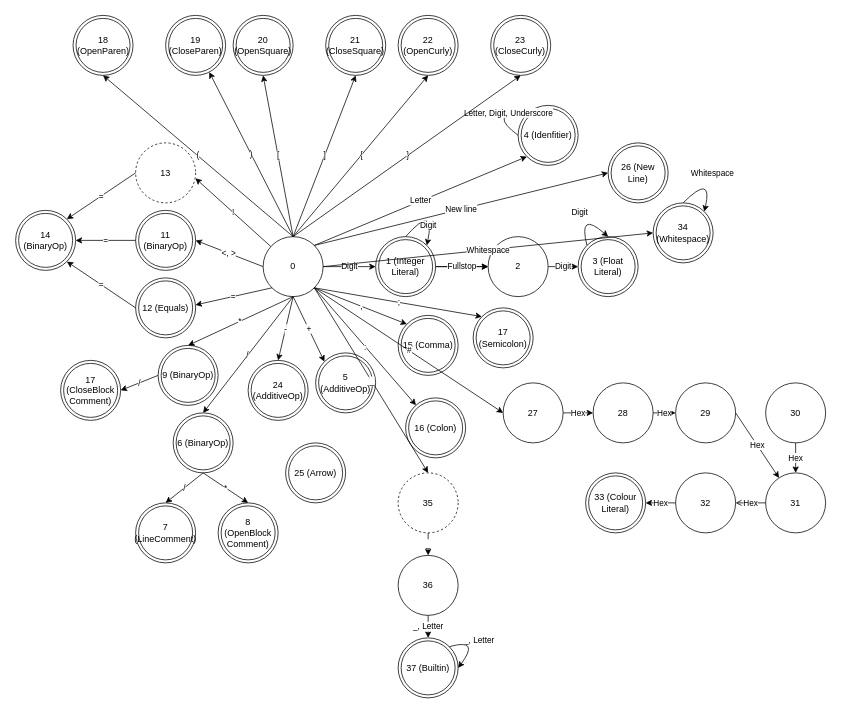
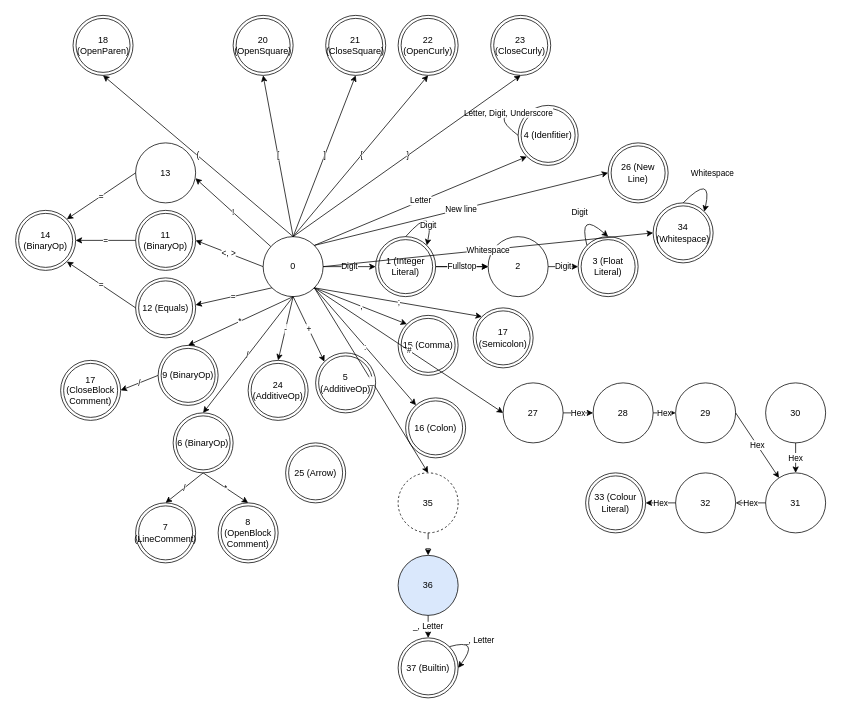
  <mxCell id="0" />
  <mxCell id="1" parent="0" />
  <mxCell id="2" value="0" style="ellipse;whiteSpace=wrap;html=1;aspect=fixed;" parent="1" vertex="1"><mxGeometry x="350" y="315" width="80" height="80" as="geometry" /></mxCell>
  <mxCell id="3" value="4 (Idenfitier)" style="ellipse;shape=doubleEllipse;whiteSpace=wrap;html=1;aspect=fixed;" parent="1" vertex="1"><mxGeometry x="690" y="140" width="80" height="80" as="geometry" /></mxCell>
  <mxCell id="4" value="Letter" style="endArrow=classic;html=1;rounded=0;exitX=1;exitY=0;exitDx=0;exitDy=0;entryX=0;entryY=1;entryDx=0;entryDy=0;" parent="1" source="2" target="3" edge="1"><mxGeometry width="50" height="50" relative="1" as="geometry"><mxPoint x="380.004" y="286.716" as="sourcePoint" /><mxPoint x="473.44" y="290" as="targetPoint" /></mxGeometry></mxCell>
  <mxCell id="5" value="Letter, Digit, Underscore" style="curved=1;endArrow=classic;html=1;rounded=0;exitX=0;exitY=0.5;exitDx=0;exitDy=0;entryX=0;entryY=0;entryDx=0;entryDy=0;" parent="1" source="3" target="3" edge="1"><mxGeometry x="0.506" y="1" width="50" height="50" relative="1" as="geometry"><mxPoint x="403.44" y="240" as="sourcePoint" /><mxPoint x="453.44" y="190" as="targetPoint" /><Array as="points"><mxPoint x="650" y="150" /></Array><mxPoint as="offset" /></mxGeometry></mxCell>
  <mxCell id="6" value="" style="edgeStyle=orthogonalEdgeStyle;rounded=0;orthogonalLoop=1;jettySize=auto;html=1;" parent="1" source="7" target="10" edge="1"><mxGeometry relative="1" as="geometry" /></mxCell>
  <mxCell id="7" value="1 (Integer Literal)" style="ellipse;shape=doubleEllipse;whiteSpace=wrap;html=1;aspect=fixed;" parent="1" vertex="1"><mxGeometry x="500" y="315" width="80" height="80" as="geometry" /></mxCell>
  <mxCell id="8" value="Digit" style="endArrow=classic;html=1;rounded=0;exitX=1;exitY=0.5;exitDx=0;exitDy=0;entryX=0;entryY=0.5;entryDx=0;entryDy=0;" parent="1" source="2" target="7" edge="1"><mxGeometry width="50" height="50" relative="1" as="geometry"><mxPoint x="428" y="337" as="sourcePoint" /><mxPoint x="465" y="288" as="targetPoint" /></mxGeometry></mxCell>
  <mxCell id="9" value="Digit" style="curved=1;endArrow=classic;html=1;rounded=0;exitX=0.5;exitY=0;exitDx=0;exitDy=0;entryX=1;entryY=0;entryDx=0;entryDy=0;elbow=vertical;" parent="1" source="7" target="7" edge="1"><mxGeometry x="0.551" y="-4" width="50" height="50" relative="1" as="geometry"><mxPoint x="560" y="310" as="sourcePoint" /><mxPoint x="610" y="260" as="targetPoint" /><Array as="points"><mxPoint x="580" y="270" /></Array><mxPoint as="offset" /></mxGeometry></mxCell>
  <mxCell id="10" value="2" style="ellipse;whiteSpace=wrap;html=1;aspect=fixed;" parent="1" vertex="1"><mxGeometry x="650" y="315" width="80" height="80" as="geometry" /></mxCell>
  <mxCell id="11" value="3 (Float Literal)" style="ellipse;shape=doubleEllipse;whiteSpace=wrap;html=1;aspect=fixed;" parent="1" vertex="1"><mxGeometry x="770" y="315" width="80" height="80" as="geometry" /></mxCell>
  <mxCell id="12" value="Digit" style="curved=1;endArrow=classic;html=1;rounded=0;exitX=0;exitY=0;exitDx=0;exitDy=0;entryX=0.5;entryY=0;entryDx=0;entryDy=0;" parent="1" source="11" target="11" edge="1"><mxGeometry width="50" height="50" relative="1" as="geometry"><mxPoint x="550" y="325" as="sourcePoint" /><mxPoint x="578" y="337" as="targetPoint" /><Array as="points"><mxPoint x="770" y="280" /></Array></mxGeometry></mxCell>
  <mxCell id="13" value="Fullstop" style="endArrow=classic;html=1;rounded=0;entryX=0;entryY=0.5;entryDx=0;entryDy=0;" parent="1" target="10" edge="1"><mxGeometry width="50" height="50" relative="1" as="geometry"><mxPoint x="580" y="355" as="sourcePoint" /><mxPoint x="650" y="354.66" as="targetPoint" /></mxGeometry></mxCell>
  <mxCell id="14" value="Digit" style="endArrow=classic;html=1;rounded=0;exitX=1;exitY=0.5;exitDx=0;exitDy=0;entryX=0;entryY=0.5;entryDx=0;entryDy=0;" parent="1" source="10" target="11" edge="1"><mxGeometry width="50" height="50" relative="1" as="geometry"><mxPoint x="440" y="365" as="sourcePoint" /><mxPoint x="510" y="365" as="targetPoint" /></mxGeometry></mxCell>
  <mxCell id="15" value="5 (AdditiveOp)" style="ellipse;shape=doubleEllipse;whiteSpace=wrap;html=1;aspect=fixed;" parent="1" vertex="1"><mxGeometry x="420" y="470" width="80" height="80" as="geometry" /></mxCell>
  <mxCell id="16" value="-" style="endArrow=classic;html=1;rounded=0;exitX=0.5;exitY=1;exitDx=0;exitDy=0;entryX=0.5;entryY=0;entryDx=0;entryDy=0;" parent="1" source="2" target="55" edge="1"><mxGeometry x="0.003" width="50" height="50" relative="1" as="geometry"><mxPoint x="440" y="365" as="sourcePoint" /><mxPoint x="510" y="365" as="targetPoint" /><mxPoint as="offset" /></mxGeometry></mxCell>
  <mxCell id="17" value="6 (BinaryOp)" style="ellipse;shape=doubleEllipse;whiteSpace=wrap;html=1;aspect=fixed;" parent="1" vertex="1"><mxGeometry x="230" y="550" width="80" height="80" as="geometry" /></mxCell>
  <mxCell id="18" value="/" style="endArrow=classic;html=1;rounded=0;exitX=0.5;exitY=1;exitDx=0;exitDy=0;entryX=0.5;entryY=0;entryDx=0;entryDy=0;" parent="1" source="2" target="17" edge="1"><mxGeometry x="0.007" width="50" height="50" relative="1" as="geometry"><mxPoint x="400" y="405" as="sourcePoint" /><mxPoint x="465" y="472" as="targetPoint" /><mxPoint as="offset" /></mxGeometry></mxCell>
  <mxCell id="19" value="7 (LineComment)" style="ellipse;shape=doubleEllipse;whiteSpace=wrap;html=1;aspect=fixed;" parent="1" vertex="1"><mxGeometry x="180" y="670" width="80" height="80" as="geometry" /></mxCell>
  <mxCell id="20" value="/" style="endArrow=classic;html=1;rounded=0;exitX=0.5;exitY=1;exitDx=0;exitDy=0;entryX=0.5;entryY=0;entryDx=0;entryDy=0;" parent="1" source="17" target="19" edge="1"><mxGeometry x="0.003" width="50" height="50" relative="1" as="geometry"><mxPoint x="310" y="485" as="sourcePoint" /><mxPoint y="560" as="targetPoint" x="280" /><mxPoint as="offset" /></mxGeometry></mxCell>
  <mxCell id="21" value="9 (BinaryOp)" style="ellipse;shape=doubleEllipse;whiteSpace=wrap;html=1;aspect=fixed;" parent="1" vertex="1"><mxGeometry x="210" y="460" width="80" height="80" as="geometry" /></mxCell>
  <mxCell id="22" value="*" style="endArrow=classic;html=1;rounded=0;exitX=0.5;exitY=1;exitDx=0;exitDy=0;entryX=0.5;entryY=0;entryDx=0;entryDy=0;" parent="1" source="2" target="21" edge="1"><mxGeometry x="0.007" width="50" height="50" relative="1" as="geometry"><mxPoint x="400" y="405" as="sourcePoint" /><mxPoint x="370" y="480" as="targetPoint" /><mxPoint as="offset" /></mxGeometry></mxCell>
  <mxCell id="23" value="8 (OpenBlock&lt;div&gt;Comment)&lt;/div&gt;" style="ellipse;shape=doubleEllipse;whiteSpace=wrap;html=1;aspect=fixed;" parent="1" vertex="1"><mxGeometry x="290" y="670" width="80" height="80" as="geometry" /></mxCell>
  <mxCell id="24" value="*" style="endArrow=classic;html=1;rounded=0;exitX=0.5;exitY=1;exitDx=0;exitDy=0;entryX=0.5;entryY=0;entryDx=0;entryDy=0;" parent="1" source="17" target="23" edge="1"><mxGeometry x="0.003" width="50" height="50" relative="1" as="geometry"><mxPoint y="640" as="sourcePoint" x="280" /><mxPoint y="680" as="targetPoint" x="280" /><mxPoint as="offset" /></mxGeometry></mxCell>
  <mxCell id="25" value="17 (CloseBlock&lt;div&gt;Comment)&lt;/div&gt;" style="ellipse;shape=doubleEllipse;whiteSpace=wrap;html=1;aspect=fixed;" parent="1" vertex="1"><mxGeometry x="80" y="480" width="80" height="80" as="geometry" /></mxCell>
  <mxCell id="26" value="/" style="endArrow=classic;html=1;rounded=0;exitX=0;exitY=0.5;exitDx=0;exitDy=0;entryX=1;entryY=0.5;entryDx=0;entryDy=0;" parent="1" source="21" target="25" edge="1"><mxGeometry x="0.003" width="50" height="50" relative="1" as="geometry"><mxPoint x="370" y="560" as="sourcePoint" /><mxPoint x="320" y="600" as="targetPoint" /><mxPoint as="offset" /></mxGeometry></mxCell>
  <mxCell id="27" value="11 (BinaryOp)" style="ellipse;shape=doubleEllipse;whiteSpace=wrap;html=1;aspect=fixed;" parent="1" vertex="1"><mxGeometry x="180" y="280" width="80" height="80" as="geometry" /></mxCell>
  <mxCell id="28" value="&amp;lt;, &amp;gt;" style="endArrow=classic;html=1;rounded=0;exitX=0;exitY=0.5;exitDx=0;exitDy=0;entryX=1;entryY=0.5;entryDx=0;entryDy=0;" parent="1" source="2" target="27" edge="1"><mxGeometry x="0.007" width="50" height="50" relative="1" as="geometry"><mxPoint x="390" y="310" as="sourcePoint" /><mxPoint x="250" y="375" as="targetPoint" /><mxPoint as="offset" /></mxGeometry></mxCell>
  <mxCell id="29" value="14 (BinaryOp)" style="ellipse;shape=doubleEllipse;whiteSpace=wrap;html=1;aspect=fixed;" parent="1" vertex="1"><mxGeometry x="20" y="280" width="80" height="80" as="geometry" /></mxCell>
  <mxCell id="30" value="=" style="endArrow=classic;html=1;rounded=0;exitX=0;exitY=0.5;exitDx=0;exitDy=0;entryX=1;entryY=0.5;entryDx=0;entryDy=0;" parent="1" source="27" target="29" edge="1"><mxGeometry x="0.007" width="50" height="50" relative="1" as="geometry"><mxPoint x="360" y="365" as="sourcePoint" /><mxPoint x="270" y="330" as="targetPoint" /><mxPoint as="offset" /></mxGeometry></mxCell>
  <mxCell id="31" value="12 (Equals)" style="ellipse;shape=doubleEllipse;whiteSpace=wrap;html=1;aspect=fixed;" parent="1" vertex="1"><mxGeometry x="180" y="370" width="80" height="80" as="geometry" /></mxCell>
  <mxCell id="32" value="=" style="endArrow=classic;html=1;rounded=0;exitX=0;exitY=1;exitDx=0;exitDy=0;entryX=0.998;entryY=0.451;entryDx=0;entryDy=0;entryPerimeter=0;" parent="1" source="2" target="31" edge="1"><mxGeometry x="0.007" width="50" height="50" relative="1" as="geometry"><mxPoint x="360" y="365" as="sourcePoint" /><mxPoint x="270" y="330" as="targetPoint" /><mxPoint as="offset" /></mxGeometry></mxCell>
  <mxCell id="33" value="=" style="endArrow=classic;html=1;rounded=0;exitX=0;exitY=0.5;exitDx=0;exitDy=0;entryX=1;entryY=1;entryDx=0;entryDy=0;" parent="1" source="31" target="29" edge="1"><mxGeometry x="0.007" width="50" height="50" relative="1" as="geometry"><mxPoint x="372" y="393" as="sourcePoint" /><mxPoint x="270" y="416" as="targetPoint" /><mxPoint as="offset" /></mxGeometry></mxCell>
- <mxCell id="34" value="13" style="ellipse;whiteSpace=wrap;html=1;aspect=fixed;dashed=1;" parent="1" vertex="1"><mxGeometry x="180" y="190" width="80" height="80" as="geometry" /></mxCell>
+ <mxCell id="34" value="13" style="ellipse;whiteSpace=wrap;html=1;aspect=fixed;" parent="1" vertex="1"><mxGeometry x="180" y="190" width="80" height="80" as="geometry" /></mxCell>
  <mxCell id="35" value="!" style="endArrow=classic;html=1;rounded=0;entryX=0.996;entryY=0.59;entryDx=0;entryDy=0;entryPerimeter=0;" parent="1" source="2" target="34" edge="1"><mxGeometry x="0.007" width="50" height="50" relative="1" as="geometry"><mxPoint x="360" y="365" as="sourcePoint" /><mxPoint x="270" y="330" as="targetPoint" /><mxPoint as="offset" /></mxGeometry></mxCell>
  <mxCell id="36" value="=" style="endArrow=classic;html=1;rounded=0;exitX=0;exitY=0.5;exitDx=0;exitDy=0;entryX=1;entryY=0;entryDx=0;entryDy=0;" parent="1" source="34" target="29" edge="1"><mxGeometry x="0.007" width="50" height="50" relative="1" as="geometry"><mxPoint x="190" y="330" as="sourcePoint" /><mxPoint x="110" y="330" as="targetPoint" /><mxPoint as="offset" /></mxGeometry></mxCell>
  <mxCell id="37" value="15 (Comma)" style="ellipse;shape=doubleEllipse;whiteSpace=wrap;html=1;aspect=fixed;" parent="1" vertex="1"><mxGeometry x="530" y="420" width="80" height="80" as="geometry" /></mxCell>
  <mxCell id="38" value="," style="endArrow=classic;html=1;rounded=0;exitX=1;exitY=1;exitDx=0;exitDy=0;entryX=0;entryY=0;entryDx=0;entryDy=0;" parent="1" source="2" target="37" edge="1"><mxGeometry x="0.006" width="50" height="50" relative="1" as="geometry"><mxPoint x="400" y="405" as="sourcePoint" /><mxPoint x="452" y="482" as="targetPoint" /><mxPoint as="offset" /></mxGeometry></mxCell>
  <mxCell id="39" value="16 (Colon)" style="ellipse;shape=doubleEllipse;whiteSpace=wrap;html=1;aspect=fixed;" parent="1" vertex="1"><mxGeometry x="540" y="530" width="80" height="80" as="geometry" /></mxCell>
  <mxCell id="40" value="17 (Semicolon)" style="ellipse;shape=doubleEllipse;whiteSpace=wrap;html=1;aspect=fixed;" parent="1" vertex="1"><mxGeometry x="630" y="410" width="80" height="80" as="geometry" /></mxCell>
  <mxCell id="41" value=":" style="endArrow=classic;html=1;rounded=0;exitX=1;exitY=1;exitDx=0;exitDy=0;" parent="1" source="2" target="39" edge="1"><mxGeometry x="0.006" width="50" height="50" relative="1" as="geometry"><mxPoint x="428" y="393" as="sourcePoint" /><mxPoint x="552" y="442" as="targetPoint" /><mxPoint as="offset" /></mxGeometry></mxCell>
  <mxCell id="42" value=";" style="endArrow=classic;html=1;rounded=0;exitX=1;exitY=1;exitDx=0;exitDy=0;entryX=0;entryY=0;entryDx=0;entryDy=0;" parent="1" source="2" target="40" edge="1"><mxGeometry x="0.006" width="50" height="50" relative="1" as="geometry"><mxPoint x="428" y="393" as="sourcePoint" /><mxPoint x="640" y="420" as="targetPoint" /><mxPoint as="offset" /></mxGeometry></mxCell>
  <mxCell id="43" value="18 (OpenParen)" style="ellipse;shape=doubleEllipse;whiteSpace=wrap;html=1;aspect=fixed;" parent="1" vertex="1"><mxGeometry x="96.56" y="20" width="80" height="80" as="geometry" /></mxCell>
- <mxCell id="44" value="19 (CloseParen)" style="ellipse;shape=doubleEllipse;whiteSpace=wrap;html=1;aspect=fixed;" parent="1" vertex="1"><mxGeometry x="220" y="20" width="80" height="80" as="geometry" /></mxCell>
  <mxCell id="45" value="(" style="endArrow=classic;html=1;rounded=0;entryX=0.5;entryY=1;entryDx=0;entryDy=0;exitX=0.5;exitY=0;exitDx=0;exitDy=0;" parent="1" source="2" target="43" edge="1"><mxGeometry x="0.007" width="50" height="50" relative="1" as="geometry"><mxPoint x="370" y="338" as="sourcePoint" /><mxPoint x="270" y="247" as="targetPoint" /><mxPoint as="offset" /></mxGeometry></mxCell>
- <mxCell id="46" value=")" style="endArrow=classic;html=1;rounded=0;exitX=0.5;exitY=0;exitDx=0;exitDy=0;" parent="1" source="2" target="44" edge="1"><mxGeometry x="0.007" width="50" height="50" relative="1" as="geometry"><mxPoint x="400" y="325" as="sourcePoint" /><mxPoint x="270" y="70" as="targetPoint" /><mxPoint as="offset" /></mxGeometry></mxCell>
  <mxCell id="47" value="20 (OpenSquare)" style="ellipse;shape=doubleEllipse;whiteSpace=wrap;html=1;aspect=fixed;" parent="1" vertex="1"><mxGeometry x="310" y="20" width="80" height="80" as="geometry" /></mxCell>
  <mxCell id="48" value="21 (CloseSquare)" style="ellipse;shape=doubleEllipse;whiteSpace=wrap;html=1;aspect=fixed;" parent="1" vertex="1"><mxGeometry x="433.44" y="20" width="80" height="80" as="geometry" /></mxCell>
  <mxCell id="49" value="22 (OpenCurly)" style="ellipse;shape=doubleEllipse;whiteSpace=wrap;html=1;aspect=fixed;" parent="1" vertex="1"><mxGeometry x="530" y="20" width="80" height="80" as="geometry" /></mxCell>
  <mxCell id="50" value="23 (CloseCurly)" style="ellipse;shape=doubleEllipse;whiteSpace=wrap;html=1;aspect=fixed;" parent="1" vertex="1"><mxGeometry x="653.44" y="20" width="80" height="80" as="geometry" /></mxCell>
  <mxCell id="51" value="[" style="endArrow=classic;html=1;rounded=0;exitX=0.5;exitY=0;exitDx=0;exitDy=0;entryX=0.5;entryY=1;entryDx=0;entryDy=0;" parent="1" source="2" target="47" edge="1"><mxGeometry x="0.007" width="50" height="50" relative="1" as="geometry"><mxPoint x="400" y="325" as="sourcePoint" /><mxPoint x="288" y="106" as="targetPoint" /><mxPoint as="offset" /></mxGeometry></mxCell>
  <mxCell id="52" value="]" style="endArrow=classic;html=1;rounded=0;exitX=0.5;exitY=0;exitDx=0;exitDy=0;entryX=0.5;entryY=1;entryDx=0;entryDy=0;" parent="1" source="2" target="48" edge="1"><mxGeometry x="0.007" width="50" height="50" relative="1" as="geometry"><mxPoint x="400" y="325" as="sourcePoint" /><mxPoint x="360" y="110" as="targetPoint" /><mxPoint as="offset" /></mxGeometry></mxCell>
  <mxCell id="53" value="{" style="endArrow=classic;html=1;rounded=0;exitX=0.5;exitY=0;exitDx=0;exitDy=0;entryX=0.5;entryY=1;entryDx=0;entryDy=0;" parent="1" source="2" target="49" edge="1"><mxGeometry x="0.007" width="50" height="50" relative="1" as="geometry"><mxPoint x="400" y="325" as="sourcePoint" /><mxPoint x="483" y="110" as="targetPoint" /><mxPoint as="offset" /></mxGeometry></mxCell>
  <mxCell id="54" value="}" style="endArrow=classic;html=1;rounded=0;exitX=0.5;exitY=0;exitDx=0;exitDy=0;entryX=0.5;entryY=1;entryDx=0;entryDy=0;" parent="1" source="2" target="50" edge="1"><mxGeometry x="0.007" width="50" height="50" relative="1" as="geometry"><mxPoint x="400" y="325" as="sourcePoint" /><mxPoint x="580" y="110" as="targetPoint" /><mxPoint as="offset" /></mxGeometry></mxCell>
  <mxCell id="55" value="24 (AdditiveOp)" style="ellipse;shape=doubleEllipse;whiteSpace=wrap;html=1;aspect=fixed;" parent="1" vertex="1"><mxGeometry x="330" y="480" width="80" height="80" as="geometry" /></mxCell>
  <mxCell id="56" value="+" style="endArrow=classic;html=1;rounded=0;exitX=0.5;exitY=1;exitDx=0;exitDy=0;entryX=0;entryY=0;entryDx=0;entryDy=0;" parent="1" source="2" target="15" edge="1"><mxGeometry x="0.003" width="50" height="50" relative="1" as="geometry"><mxPoint x="400" y="405" as="sourcePoint" /><mxPoint x="380" y="490" as="targetPoint" /><mxPoint as="offset" /></mxGeometry></mxCell>
  <mxCell id="57" value="25 (Arrow)" style="ellipse;shape=doubleEllipse;whiteSpace=wrap;html=1;aspect=fixed;" parent="1" vertex="1"><mxGeometry x="380" y="590" width="80" height="80" as="geometry" /></mxCell>
  <mxCell id="58" value="26 (New Line)" style="ellipse;shape=doubleEllipse;whiteSpace=wrap;html=1;aspect=fixed;" parent="1" vertex="1"><mxGeometry x="810" y="190" width="80" height="80" as="geometry" /></mxCell>
  <mxCell id="59" value="New line" style="endArrow=classic;html=1;rounded=0;exitX=1;exitY=0;exitDx=0;exitDy=0;entryX=0;entryY=0.5;entryDx=0;entryDy=0;" parent="1" source="2" target="58" edge="1"><mxGeometry width="50" height="50" relative="1" as="geometry"><mxPoint x="428" y="337" as="sourcePoint" /><mxPoint x="712" y="218" as="targetPoint" /></mxGeometry></mxCell>
  <mxCell id="60" value="27" style="ellipse;whiteSpace=wrap;html=1;aspect=fixed;" parent="1" vertex="1"><mxGeometry x="670" y="510" width="80" height="80" as="geometry" /></mxCell>
  <mxCell id="61" value="28" style="ellipse;whiteSpace=wrap;html=1;aspect=fixed;" parent="1" vertex="1"><mxGeometry x="790" y="510" width="80" height="80" as="geometry" /></mxCell>
  <mxCell id="62" value="29" style="ellipse;whiteSpace=wrap;html=1;aspect=fixed;" parent="1" vertex="1"><mxGeometry x="900" y="510" width="80" height="80" as="geometry" /></mxCell>
  <mxCell id="63" value="31" style="ellipse;whiteSpace=wrap;html=1;aspect=fixed;" parent="1" vertex="1"><mxGeometry x="1020" y="630" width="80" height="80" as="geometry" /></mxCell>
  <mxCell id="64" value="30" style="ellipse;whiteSpace=wrap;html=1;aspect=fixed;" parent="1" vertex="1"><mxGeometry x="1020" y="510" width="80" height="80" as="geometry" /></mxCell>
  <mxCell id="65" value="32" style="ellipse;whiteSpace=wrap;html=1;aspect=fixed;" parent="1" vertex="1"><mxGeometry x="900" y="630" width="80" height="80" as="geometry" /></mxCell>
  <mxCell id="66" value="#" style="endArrow=classic;html=1;rounded=0;exitX=1;exitY=1;exitDx=0;exitDy=0;entryX=0;entryY=0.5;entryDx=0;entryDy=0;" parent="1" source="2" target="60" edge="1"><mxGeometry x="0.006" width="50" height="50" relative="1" as="geometry"><mxPoint x="428" y="393" as="sourcePoint" /><mxPoint x="552" y="442" as="targetPoint" /><mxPoint as="offset" /></mxGeometry></mxCell>
  <mxCell id="67" value="33 (Colour Literal)" style="ellipse;shape=doubleEllipse;whiteSpace=wrap;html=1;aspect=fixed;" parent="1" vertex="1"><mxGeometry x="780" y="630" width="80" height="80" as="geometry" /></mxCell>
  <mxCell id="68" value="34 (Whitespace)" style="ellipse;shape=doubleEllipse;whiteSpace=wrap;html=1;aspect=fixed;" parent="1" vertex="1"><mxGeometry x="870" y="270" width="80" height="80" as="geometry" /></mxCell>
  <mxCell id="69" value="Hex" style="endArrow=classic;html=1;rounded=0;exitX=1;exitY=0.5;exitDx=0;exitDy=0;entryX=0;entryY=0.5;entryDx=0;entryDy=0;" parent="1" source="60" target="61" edge="1"><mxGeometry x="0.006" width="50" height="50" relative="1" as="geometry"><mxPoint x="428" y="393" as="sourcePoint" /><mxPoint x="680" y="560" as="targetPoint" /><mxPoint as="offset" /></mxGeometry></mxCell>
  <mxCell id="70" value="Hex" style="endArrow=classic;html=1;rounded=0;exitX=1;exitY=0.5;exitDx=0;exitDy=0;entryX=0;entryY=0.5;entryDx=0;entryDy=0;" parent="1" source="61" target="62" edge="1"><mxGeometry x="0.006" width="50" height="50" relative="1" as="geometry"><mxPoint x="760" y="560" as="sourcePoint" /><mxPoint x="800" y="560" as="targetPoint" /><mxPoint as="offset" /></mxGeometry></mxCell>
  <mxCell id="71" value="Hex" style="endArrow=classic;html=1;rounded=0;exitX=1;exitY=0.5;exitDx=0;exitDy=0;" parent="1" source="62" target="63" edge="1"><mxGeometry x="0.006" width="50" height="50" relative="1" as="geometry"><mxPoint x="880" y="560" as="sourcePoint" /><mxPoint x="910" y="560" as="targetPoint" /><mxPoint as="offset" /></mxGeometry></mxCell>
  <mxCell id="72" value="Hex" style="endArrow=classic;html=1;rounded=0;exitX=0.5;exitY=1;exitDx=0;exitDy=0;entryX=0.5;entryY=0;entryDx=0;entryDy=0;" parent="1" source="64" target="63" edge="1"><mxGeometry x="0.006" width="50" height="50" relative="1" as="geometry"><mxPoint x="990" y="560" as="sourcePoint" /><mxPoint x="1030" y="560" as="targetPoint" /><mxPoint as="offset" /></mxGeometry></mxCell>
  <mxCell id="73" value="Hex" style="endArrow=open;html=1;rounded=0;exitX=0;exitY=0.5;exitDx=0;exitDy=0;entryX=1;entryY=0.5;entryDx=0;entryDy=0;" parent="1" source="63" target="65" edge="1"><mxGeometry x="0.006" width="50" height="50" relative="1" as="geometry"><mxPoint x="1070" y="600" as="sourcePoint" /><mxPoint x="1070" y="640" as="targetPoint" /><mxPoint as="offset" /></mxGeometry></mxCell>
  <mxCell id="74" value="Hex" style="endArrow=classic;html=1;rounded=0;exitX=0;exitY=0.5;exitDx=0;exitDy=0;entryX=1;entryY=0.5;entryDx=0;entryDy=0;" parent="1" source="65" target="67" edge="1"><mxGeometry x="0.006" width="50" height="50" relative="1" as="geometry"><mxPoint x="1030" y="680" as="sourcePoint" /><mxPoint x="990" y="680" as="targetPoint" /><mxPoint as="offset" /></mxGeometry></mxCell>
  <mxCell id="75" value="Whitespace" style="endArrow=classic;html=1;rounded=0;exitX=1;exitY=0.5;exitDx=0;exitDy=0;entryX=0;entryY=0.5;entryDx=0;entryDy=0;" parent="1" source="2" target="68" edge="1"><mxGeometry width="50" height="50" relative="1" as="geometry"><mxPoint x="428" y="337" as="sourcePoint" /><mxPoint x="820" y="240" as="targetPoint" /></mxGeometry></mxCell>
  <mxCell id="76" value="Whitespace" style="curved=1;endArrow=classic;html=1;rounded=0;exitX=0.5;exitY=0;exitDx=0;exitDy=0;entryX=1;entryY=0;entryDx=0;entryDy=0;" parent="1" source="68" target="68" edge="1"><mxGeometry width="50" height="50" relative="1" as="geometry"><mxPoint x="792" y="337" as="sourcePoint" /><mxPoint x="820" y="325" as="targetPoint" /><Array as="points"><mxPoint x="950" y="230" /></Array></mxGeometry></mxCell>
  <mxCell id="77" value="35" style="ellipse;whiteSpace=wrap;html=1;aspect=fixed;dashed=1;" parent="1" vertex="1"><mxGeometry x="530" y="630" width="80" height="80" as="geometry" /></mxCell>
- <mxCell id="78" value="36" style="ellipse;whiteSpace=wrap;html=1;aspect=fixed;" parent="1" vertex="1"><mxGeometry x="530" y="740" width="80" height="80" as="geometry" /></mxCell>
+ <mxCell id="78" value="36" style="ellipse;whiteSpace=wrap;html=1;aspect=fixed;fillColor=#dae8fc;" parent="1" vertex="1"><mxGeometry x="530" y="740" width="80" height="80" as="geometry" /></mxCell>
  <mxCell id="79" value="37 (Builtin)" style="ellipse;shape=doubleEllipse;whiteSpace=wrap;html=1;aspect=fixed;" parent="1" vertex="1"><mxGeometry x="530" y="850" width="80" height="80" as="geometry" /></mxCell>
  <mxCell id="80" value="_" style="endArrow=classic;html=1;rounded=0;exitX=1;exitY=1;exitDx=0;exitDy=0;entryX=0.5;entryY=0;entryDx=0;entryDy=0;" parent="1" source="2" target="77" edge="1"><mxGeometry x="0.006" width="50" height="50" relative="1" as="geometry"><mxPoint x="428" y="393" as="sourcePoint" /><mxPoint x="564" y="550" as="targetPoint" /><mxPoint as="offset" /></mxGeometry></mxCell>
  <mxCell id="81" value="_" style="endArrow=classic;html=1;rounded=0;exitX=0.5;exitY=1;exitDx=0;exitDy=0;entryX=0.5;entryY=0;entryDx=0;entryDy=0;" parent="1" source="77" target="78" edge="1"><mxGeometry x="0.006" width="50" height="50" relative="1" as="geometry"><mxPoint x="428" y="393" as="sourcePoint" /><mxPoint x="580" y="640" as="targetPoint" /><mxPoint as="offset" /></mxGeometry></mxCell>
  <mxCell id="82" value="_, Letter" style="endArrow=classic;html=1;rounded=0;exitX=0.5;exitY=1;exitDx=0;exitDy=0;entryX=0.5;entryY=0;entryDx=0;entryDy=0;" parent="1" source="78" target="79" edge="1"><mxGeometry x="0.006" width="50" height="50" relative="1" as="geometry"><mxPoint x="569.66" y="820" as="sourcePoint" /><mxPoint x="590" y="840" as="targetPoint" /><mxPoint as="offset" /></mxGeometry></mxCell>
  <mxCell id="83" value="_, Letter" style="curved=1;endArrow=classic;html=1;rounded=0;exitX=1;exitY=0;exitDx=0;exitDy=0;entryX=1;entryY=0.5;entryDx=0;entryDy=0;" parent="1" source="79" target="79" edge="1"><mxGeometry width="50" height="50" relative="1" as="geometry"><mxPoint x="600" y="890" as="sourcePoint" /><mxPoint x="628" y="902" as="targetPoint" /><Array as="points"><mxPoint x="640" y="850" /></Array></mxGeometry></mxCell>
